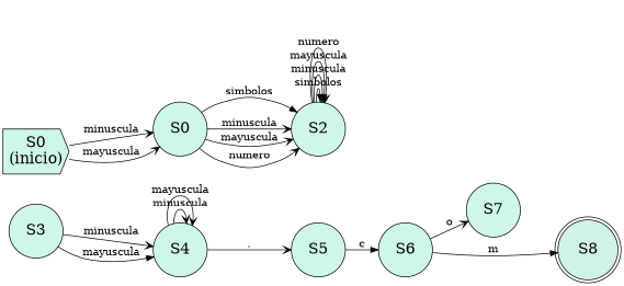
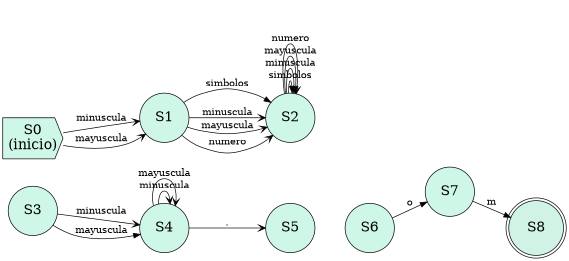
  digraph {
    rankdir=LR
    node [fillcolor="#CFF7E7" fontcolor="#000000" fontsize=20 shape=circle style=filled]
    edge [arrowhead=vee]
    n1 [height=1 label=S3 width=1]
    n2 [height=1 label=S4 width=1]
    n3 [height=1 label=S5 width=1]
    n4 [height=1 label=S6 width=1]
    n5 [height=1 label=S7 width=1]
    n6 [fillcolor="#D0F3E6" height=1 label=S8 shape=doublecircle width=1]
    n7 [height=1 label="S0\n(inicio)" shape=cds width=1]
-   n8 [height=1 label=S0 width=1]
+   n8 [height=1 label=S1 width=1]
    n9 [height=1 label=S2 width=1]
    subgraph sub_1 {
      bgcolor="#F1DFB2"
      fontcolor=black
      fontsize=30
      label="Nombre:correoElectronico"
      n1
      n2
      n3
      n4
      n5
      n6
      n7
      n8
      n9
    }
    n1 -> n2 [label=minuscula]
    n1 -> n2 [arrowhead=normal label=mayuscula]
    n2 -> n2 [label=minuscula]
    n2 -> n2 [label=mayuscula]
    n2 -> n3 [label="\."]
-   n3 -> n4 [arrowhead=normal label=c]
-   n4 -> n5 [label=o]
-   n4 -> n6 [arrowhead=normal label=m]
+   n4 -> n5 [arrowhead=normal label=o]
+   n5 -> n6 [arrowhead=normal label=m]
    n7 -> n8 [label=minuscula]
    n7 -> n8 [label=mayuscula]
    n8 -> n9 [arrowhead=normal label=simbolos]
    n8 -> n9 [label=minuscula]
    n8 -> n9 [label=mayuscula]
    n8 -> n9 [label=numero]
    n9 -> n9 [arrowhead=normal label=simbolos]
    n9 -> n9 [label=minuscula]
    n9 -> n9 [arrowhead=normal label=mayuscula]
    n9 -> n9 [label=numero]
  }
